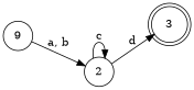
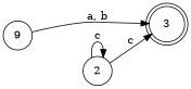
  digraph {
    rankdir=LR
    node [shape=circle]
    3 [shape=doublecircle]
    n2 [label=9]
    2
-   n2 -> 2 [label="a, b"]
-   2 -> 3 [label=d]
+   n2 -> 3 [label="a, b"]
+   2 -> 3 [label=c]
    2 -> 2 [label=c]
  }
